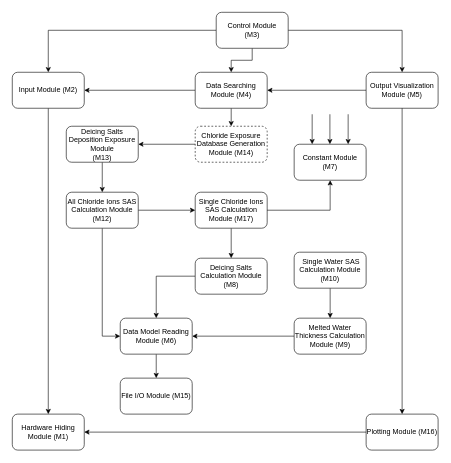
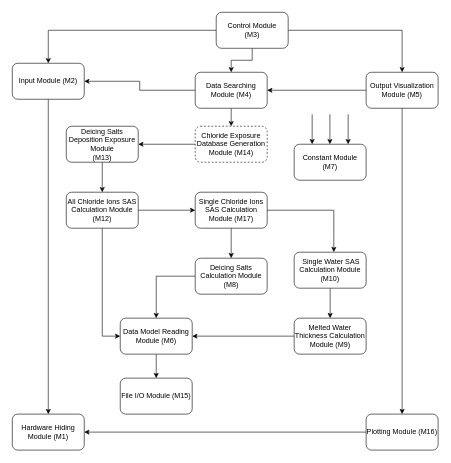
  <mxCell id="0" />
  <mxCell id="1" parent="0" />
  <mxCell id="2" style="edgeStyle=orthogonalEdgeStyle;rounded=0;orthogonalLoop=1;jettySize=auto;html=1;entryX=0.5;entryY=0;entryDx=0;entryDy=0;" edge="1" parent="1" source="5" target="13"><mxGeometry relative="1" as="geometry" /></mxCell>
  <mxCell id="3" style="edgeStyle=orthogonalEdgeStyle;rounded=0;orthogonalLoop=1;jettySize=auto;html=1;entryX=0.5;entryY=0;entryDx=0;entryDy=0;" edge="1" parent="1" source="5" target="11"><mxGeometry relative="1" as="geometry" /></mxCell>
  <mxCell id="4" style="edgeStyle=orthogonalEdgeStyle;rounded=0;orthogonalLoop=1;jettySize=auto;html=1;entryX=0.5;entryY=0;entryDx=0;entryDy=0;" edge="1" parent="1" source="5" target="15"><mxGeometry relative="1" as="geometry" /></mxCell>
  <mxCell id="5" value="Control Module&lt;div&gt;(M3)&lt;/div&gt;" style="rounded=1;whiteSpace=wrap;html=1;" parent="1" vertex="1"><mxGeometry x="360" y="20" width="120" height="60" as="geometry" /></mxCell>
  <mxCell id="6" value="Hardware Hiding Module&amp;nbsp;&lt;span style=&quot;background-color: initial;&quot;&gt;(M1)&lt;/span&gt;" style="rounded=1;whiteSpace=wrap;html=1;" parent="1" vertex="1"><mxGeometry x="20" y="690" width="120" height="60" as="geometry" /></mxCell>
  <mxCell id="7" style="edgeStyle=orthogonalEdgeStyle;rounded=0;orthogonalLoop=1;jettySize=auto;html=1;entryX=1;entryY=0.5;entryDx=0;entryDy=0;exitX=0;exitY=0.5;exitDx=0;exitDy=0;" edge="1" parent="1" source="8" target="31"><mxGeometry relative="1" as="geometry" /></mxCell>
  <mxCell id="8" value="&lt;div&gt;Chloride Exposure Database Generation Module&amp;nbsp;&lt;span style=&quot;background-color: initial;&quot;&gt;(M14)&lt;/span&gt;&lt;/div&gt;" style="rounded=1;whiteSpace=wrap;html=1;dashed=1;" parent="1" vertex="1"><mxGeometry x="325" y="210" width="120" height="60" as="geometry" /></mxCell>
  <mxCell id="9" style="edgeStyle=orthogonalEdgeStyle;rounded=0;orthogonalLoop=1;jettySize=auto;html=1;entryX=1;entryY=0.5;entryDx=0;entryDy=0;" edge="1" parent="1" source="11" target="15"><mxGeometry relative="1" as="geometry" /></mxCell>
  <mxCell id="10" style="edgeStyle=orthogonalEdgeStyle;rounded=0;orthogonalLoop=1;jettySize=auto;html=1;entryX=0.5;entryY=0;entryDx=0;entryDy=0;exitX=0.5;exitY=1;exitDx=0;exitDy=0;" edge="1" parent="1" source="11" target="8"><mxGeometry relative="1" as="geometry" /></mxCell>
  <mxCell id="11" value="Data Searching Module&amp;nbsp;&lt;span style=&quot;background-color: initial;&quot;&gt;(M4)&lt;/span&gt;" style="rounded=1;whiteSpace=wrap;html=1;" parent="1" vertex="1"><mxGeometry x="325" y="120" width="120" height="60" as="geometry" /></mxCell>
  <mxCell id="12" style="edgeStyle=orthogonalEdgeStyle;rounded=0;orthogonalLoop=1;jettySize=auto;html=1;exitX=0;exitY=0.5;exitDx=0;exitDy=0;entryX=1;entryY=0.5;entryDx=0;entryDy=0;" edge="1" parent="1" source="13" target="11"><mxGeometry relative="1" as="geometry" /></mxCell>
  <mxCell id="13" value="Output Visualization Module&amp;nbsp;&lt;span style=&quot;background-color: initial;&quot;&gt;(M5)&lt;/span&gt;" style="rounded=1;whiteSpace=wrap;html=1;" parent="1" vertex="1"><mxGeometry x="610" y="120" width="120" height="60" as="geometry" /></mxCell>
  <mxCell id="14" style="edgeStyle=orthogonalEdgeStyle;rounded=0;orthogonalLoop=1;jettySize=auto;html=1;entryX=0.5;entryY=0;entryDx=0;entryDy=0;" edge="1" parent="1" source="15" target="6"><mxGeometry relative="1" as="geometry" /></mxCell>
- <mxCell id="15" value="Input Module&amp;nbsp;&lt;span style=&quot;background-color: initial;&quot;&gt;(M2)&lt;/span&gt;" style="rounded=1;whiteSpace=wrap;html=1;" parent="1" vertex="1"><mxGeometry x="20" y="120" width="120" height="60" as="geometry" /></mxCell>
+ <mxCell id="15" value="Input Module&amp;nbsp;&lt;span style=&quot;background-color: initial;&quot;&gt;(M2)&lt;/span&gt;" style="rounded=1;whiteSpace=wrap;html=1;" parent="1" vertex="1"><mxGeometry x="20" y="105" width="120" height="60" as="geometry" /></mxCell>
  <mxCell id="16" style="edgeStyle=orthogonalEdgeStyle;rounded=0;orthogonalLoop=1;jettySize=auto;html=1;entryX=1;entryY=0.5;entryDx=0;entryDy=0;" edge="1" parent="1" source="17" target="6"><mxGeometry relative="1" as="geometry" /></mxCell>
  <mxCell id="17" value="Plotting Module&amp;nbsp;&lt;span style=&quot;background-color: initial;&quot;&gt;(M16)&lt;/span&gt;" style="rounded=1;whiteSpace=wrap;html=1;" parent="1" vertex="1"><mxGeometry x="610" y="690" width="120" height="60" as="geometry" /></mxCell>
  <mxCell id="18" value="" style="endArrow=classic;html=1;rounded=0;entryX=0.5;entryY=0;entryDx=0;entryDy=0;exitX=0.5;exitY=1;exitDx=0;exitDy=0;" parent="1" source="13" target="17" edge="1"><mxGeometry width="50" height="50" relative="1" as="geometry"><mxPoint x="590" y="230" as="sourcePoint" /><mxPoint x="590" y="300" as="targetPoint" /></mxGeometry></mxCell>
  <mxCell id="19" style="edgeStyle=orthogonalEdgeStyle;rounded=0;orthogonalLoop=1;jettySize=auto;html=1;entryX=0.5;entryY=0;entryDx=0;entryDy=0;" edge="1" parent="1" source="20" target="33"><mxGeometry relative="1" as="geometry" /></mxCell>
  <mxCell id="20" value="Deicing Salts Calculation Module&lt;div&gt;(M8)&lt;/div&gt;" style="rounded=1;whiteSpace=wrap;html=1;" vertex="1" parent="1"><mxGeometry x="325" y="430" width="120" height="60" as="geometry" /></mxCell>
  <mxCell id="21" style="edgeStyle=orthogonalEdgeStyle;rounded=0;orthogonalLoop=1;jettySize=auto;html=1;entryX=1;entryY=0.5;entryDx=0;entryDy=0;" edge="1" parent="1" source="22" target="33"><mxGeometry relative="1" as="geometry" /></mxCell>
  <mxCell id="22" value="Melted Water Thickness Calculation Module&amp;nbsp;&lt;span style=&quot;background-color: initial;&quot;&gt;(M9)&lt;/span&gt;" style="rounded=1;whiteSpace=wrap;html=1;" vertex="1" parent="1"><mxGeometry x="490" y="530" width="120" height="60" as="geometry" /></mxCell>
  <mxCell id="23" style="edgeStyle=orthogonalEdgeStyle;rounded=0;orthogonalLoop=1;jettySize=auto;html=1;entryX=0.5;entryY=0;entryDx=0;entryDy=0;" edge="1" parent="1" source="24" target="22"><mxGeometry relative="1" as="geometry" /></mxCell>
  <mxCell id="24" value="&amp;nbsp;Single Water SAS Calculation Module&lt;div&gt;(M10)&lt;/div&gt;" style="rounded=1;whiteSpace=wrap;html=1;" vertex="1" parent="1"><mxGeometry x="490" y="420" width="120" height="60" as="geometry" /></mxCell>
  <mxCell id="25" style="edgeStyle=orthogonalEdgeStyle;rounded=0;orthogonalLoop=1;jettySize=auto;html=1;entryX=0;entryY=0.5;entryDx=0;entryDy=0;" edge="1" parent="1" source="27" target="29"><mxGeometry relative="1" as="geometry" /></mxCell>
  <mxCell id="26" style="edgeStyle=orthogonalEdgeStyle;rounded=0;orthogonalLoop=1;jettySize=auto;html=1;entryX=0;entryY=0.5;entryDx=0;entryDy=0;" edge="1" parent="1" source="27" target="33"><mxGeometry relative="1" as="geometry" /></mxCell>
  <mxCell id="27" value="All Chloride Ions SAS Calculation Module&lt;div&gt;(M12)&lt;/div&gt;" style="rounded=1;whiteSpace=wrap;html=1;" vertex="1" parent="1"><mxGeometry x="110" y="320" width="120" height="60" as="geometry" /></mxCell>
  <mxCell id="28" style="edgeStyle=orthogonalEdgeStyle;rounded=0;orthogonalLoop=1;jettySize=auto;html=1;entryX=0.5;entryY=0;entryDx=0;entryDy=0;" edge="1" parent="1" source="29" target="20"><mxGeometry relative="1" as="geometry" /></mxCell>
  <mxCell id="29" value="Single Chloride Ions SAS Calculation Module&amp;nbsp;&lt;span style=&quot;background-color: initial;&quot;&gt;(M17)&lt;/span&gt;" style="rounded=1;whiteSpace=wrap;html=1;" vertex="1" parent="1"><mxGeometry x="325" y="320" width="120" height="60" as="geometry" /></mxCell>
  <mxCell id="30" style="edgeStyle=orthogonalEdgeStyle;rounded=0;orthogonalLoop=1;jettySize=auto;html=1;entryX=0.5;entryY=0;entryDx=0;entryDy=0;" edge="1" parent="1" source="31" target="27"><mxGeometry relative="1" as="geometry" /></mxCell>
  <mxCell id="31" value="Deicing Salts Deposition Exposure Module&lt;div&gt;(M13)&lt;/div&gt;" style="rounded=1;whiteSpace=wrap;html=1;" vertex="1" parent="1"><mxGeometry x="110" y="210" width="120" height="60" as="geometry" /></mxCell>
  <mxCell id="32" value="" style="edgeStyle=orthogonalEdgeStyle;rounded=0;orthogonalLoop=1;jettySize=auto;html=1;" edge="1" parent="1" source="33" target="35"><mxGeometry relative="1" as="geometry" /></mxCell>
  <mxCell id="33" value="Data Model Reading Module&amp;nbsp;&lt;span style=&quot;background-color: initial;&quot;&gt;(M6)&lt;/span&gt;" style="rounded=1;whiteSpace=wrap;html=1;" vertex="1" parent="1"><mxGeometry x="200" y="530" width="120" height="60" as="geometry" /></mxCell>
  <mxCell id="34" value="Constant Module&lt;div&gt;(M7)&lt;/div&gt;" style="rounded=1;whiteSpace=wrap;html=1;" vertex="1" parent="1"><mxGeometry x="490" y="240" width="120" height="60" as="geometry" /></mxCell>
  <mxCell id="35" value="File I/O Module&amp;nbsp;&lt;span style=&quot;background-color: initial;&quot;&gt;(M15)&lt;/span&gt;" style="rounded=1;whiteSpace=wrap;html=1;" vertex="1" parent="1"><mxGeometry x="200" y="630" width="120" height="60" as="geometry" /></mxCell>
- <mxCell id="36" style="edgeStyle=orthogonalEdgeStyle;rounded=0;orthogonalLoop=1;jettySize=auto;html=1;" edge="1" parent="1" source="29" target="34"><mxGeometry relative="1" as="geometry" /></mxCell>
+ <mxCell id="36" style="edgeStyle=orthogonalEdgeStyle;rounded=0;orthogonalLoop=1;jettySize=auto;html=1;entryX=0.551;entryY=-0.003;entryDx=0;entryDy=0;entryPerimeter=0;" edge="1" parent="1" source="29" target="24"><mxGeometry relative="1" as="geometry" /></mxCell>
  <mxCell id="37" value="" style="endArrow=classic;html=1;rounded=0;entryX=0.25;entryY=0;entryDx=0;entryDy=0;" edge="1" parent="1" target="34"><mxGeometry width="50" height="50" relative="1" as="geometry"><mxPoint x="520" y="190" as="sourcePoint" /><mxPoint x="520" y="240" as="targetPoint" /></mxGeometry></mxCell>
  <mxCell id="38" value="" style="endArrow=classic;html=1;rounded=0;entryX=0.25;entryY=0;entryDx=0;entryDy=0;" edge="1" parent="1"><mxGeometry width="50" height="50" relative="1" as="geometry"><mxPoint x="549.6" y="190" as="sourcePoint" /><mxPoint x="549.6" y="240" as="targetPoint" /></mxGeometry></mxCell>
  <mxCell id="39" value="" style="endArrow=classic;html=1;rounded=0;entryX=0.25;entryY=0;entryDx=0;entryDy=0;" edge="1" parent="1"><mxGeometry width="50" height="50" relative="1" as="geometry"><mxPoint x="580" y="190" as="sourcePoint" /><mxPoint x="580" y="240" as="targetPoint" /></mxGeometry></mxCell>
